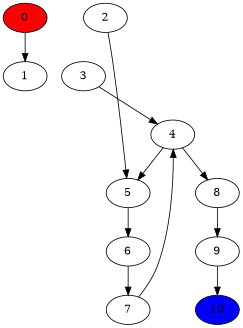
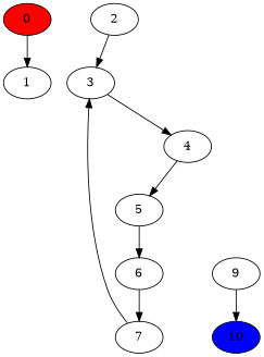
  digraph {
    0 [fillcolor=red style=filled]
    1
    2
    3
    4
    5
-   8
    6
    9
    7
    10 [fillcolor=blue style=filled]
    0 -> 1
-   2 -> 5
+   2 -> 3
    3 -> 4
    4 -> 5
-   4 -> 8
    5 -> 6
-   8 -> 9
    6 -> 7
    9 -> 10
-   7 -> 4
+   7 -> 3
  }
